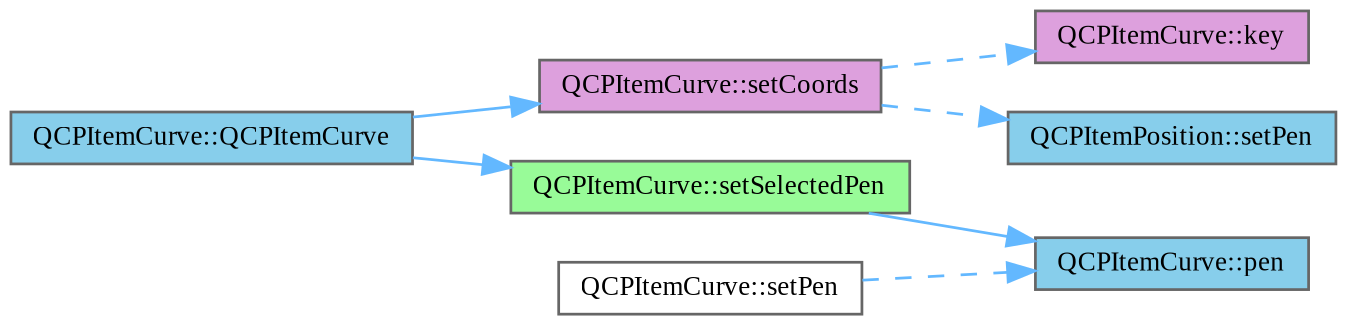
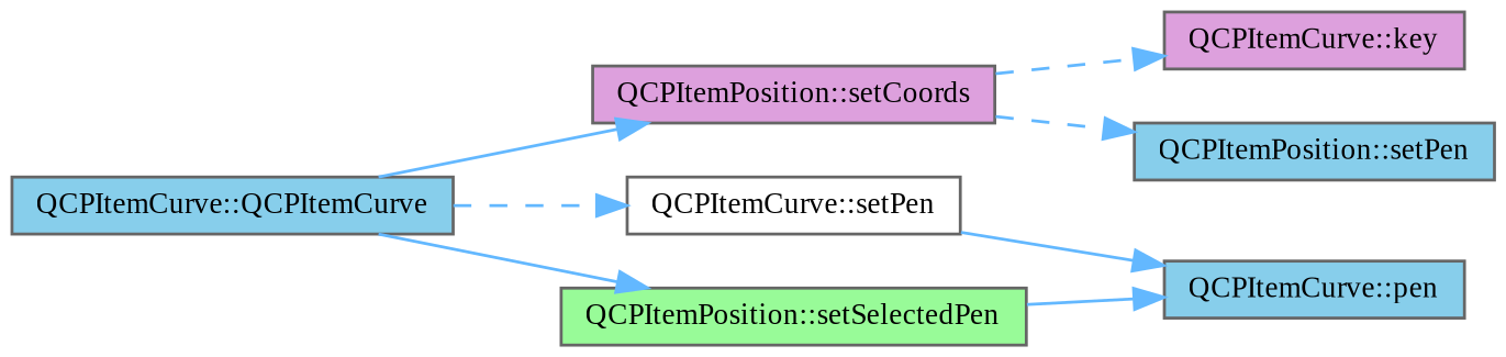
  digraph {
    fontname="Liberation Serif"
    rankdir=LR
    node [color=grey40 fillcolor=skyblue fontname="Liberation Serif" fontsize=10 shape=box style=filled]
    edge [color=steelblue1 fontname="Liberation Serif" fontsize=10 labelfontname=Helvetica labelfontsize=10 style=dashed]
    n1 [color=gray40 fontcolor=black height=0.2 label="QCPItemCurve::QCPItemCurve" width=0.4]
-   n2 [fillcolor=plum height=0.2 label="QCPItemCurve::setCoords" width=0.4]
+   n2 [fillcolor=plum height=0.2 label="QCPItemPosition::setCoords" width=0.4]
    n3 [fillcolor=white height=0.2 label="QCPItemCurve::setPen" width=0.4]
-   n4 [fillcolor=palegreen height=0.2 label="QCPItemCurve::setSelectedPen" width=0.4]
+   n4 [fillcolor=palegreen height=0.2 label="QCPItemPosition::setSelectedPen" width=0.4]
    n5 [fillcolor=plum height=0.2 label="QCPItemCurve::key" width=0.4]
    n6 [height=0.2 label="QCPItemPosition::setPen" width=0.4]
    n7 [height=0.2 label="QCPItemCurve::pen" width=0.4]
    n1 -> n2 [style=solid]
+   n1 -> n3
    n1 -> n4 [style=solid]
    n2 -> n5
    n2 -> n6
-   n3 -> n7
+   n3 -> n7 [style=solid]
    n4 -> n7 [style=solid]
  }
